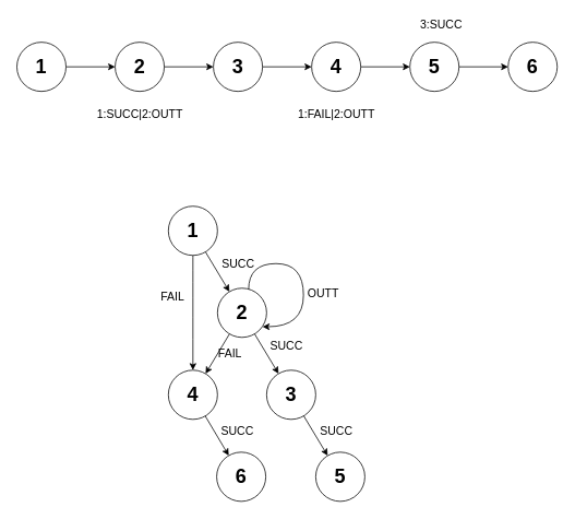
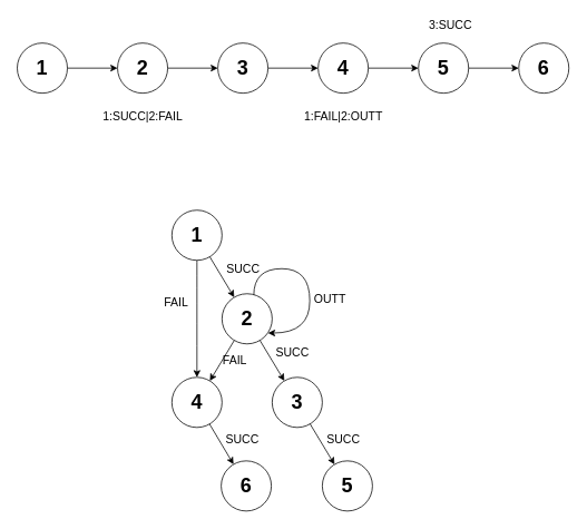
  <mxCell id="0" />
  <mxCell id="1" parent="0" />
  <mxCell id="2" style="edgeStyle=orthogonalEdgeStyle;rounded=0;orthogonalLoop=1;jettySize=auto;html=1;entryX=0;entryY=0.5;entryDx=0;entryDy=0;" edge="1" parent="1" source="3" target="5"><mxGeometry relative="1" as="geometry" /></mxCell>
  <mxCell id="3" value="1" style="ellipse;whiteSpace=wrap;html=1;aspect=fixed;fontSize=24;fontStyle=1" vertex="1" parent="1"><mxGeometry x="20" y="51" width="60" height="60" as="geometry" /></mxCell>
  <mxCell id="4" style="edgeStyle=orthogonalEdgeStyle;rounded=0;orthogonalLoop=1;jettySize=auto;html=1;entryX=0;entryY=0.5;entryDx=0;entryDy=0;" edge="1" parent="1" source="5" target="7"><mxGeometry relative="1" as="geometry" /></mxCell>
  <mxCell id="5" value="2" style="ellipse;whiteSpace=wrap;html=1;aspect=fixed;fontSize=24;fontStyle=1" vertex="1" parent="1"><mxGeometry x="140" y="51" width="60" height="60" as="geometry" /></mxCell>
  <mxCell id="6" style="edgeStyle=orthogonalEdgeStyle;rounded=0;orthogonalLoop=1;jettySize=auto;html=1;entryX=0;entryY=0.5;entryDx=0;entryDy=0;" edge="1" parent="1" source="7" target="9"><mxGeometry relative="1" as="geometry" /></mxCell>
  <mxCell id="7" value="3" style="ellipse;whiteSpace=wrap;html=1;aspect=fixed;fontSize=24;fontStyle=1" vertex="1" parent="1"><mxGeometry x="260" y="51" width="60" height="60" as="geometry" /></mxCell>
  <mxCell id="8" style="edgeStyle=orthogonalEdgeStyle;rounded=0;orthogonalLoop=1;jettySize=auto;html=1;entryX=0;entryY=0.5;entryDx=0;entryDy=0;" edge="1" parent="1" source="9" target="11"><mxGeometry relative="1" as="geometry" /></mxCell>
  <mxCell id="9" value="4" style="ellipse;whiteSpace=wrap;html=1;aspect=fixed;fontSize=24;fontStyle=1" vertex="1" parent="1"><mxGeometry x="380" y="51" width="60" height="60" as="geometry" /></mxCell>
  <mxCell id="10" style="edgeStyle=orthogonalEdgeStyle;rounded=0;orthogonalLoop=1;jettySize=auto;html=1;entryX=0;entryY=0.5;entryDx=0;entryDy=0;fontSize=24;" edge="1" parent="1" source="11" target="12"><mxGeometry relative="1" as="geometry" /></mxCell>
  <mxCell id="11" value="5" style="ellipse;whiteSpace=wrap;html=1;aspect=fixed;fontSize=24;fontStyle=1" vertex="1" parent="1"><mxGeometry x="500" y="51" width="60" height="60" as="geometry" /></mxCell>
  <mxCell id="12" value="6" style="ellipse;whiteSpace=wrap;html=1;aspect=fixed;fontSize=24;fontStyle=1" vertex="1" parent="1"><mxGeometry x="620" y="51" width="60" height="60" as="geometry" /></mxCell>
- <mxCell id="13" value="1:SUCC|2:OUTT" style="text;html=1;align=center;verticalAlign=middle;resizable=0;points=[];autosize=1;fontSize=14;" vertex="1" parent="1"><mxGeometry x="110" y="129" width="120" height="20" as="geometry" /></mxCell>
+ <mxCell id="13" value="1:SUCC|2:FAIL" style="text;html=1;align=center;verticalAlign=middle;resizable=0;points=[];autosize=1;fontSize=14;" vertex="1" parent="1"><mxGeometry x="110" y="129" width="120" height="20" as="geometry" /></mxCell>
  <mxCell id="14" value="1:FAIL|2:OUTT" style="text;html=1;align=center;verticalAlign=middle;resizable=0;points=[];autosize=1;fontSize=14;" vertex="1" parent="1"><mxGeometry x="360" y="129" width="100" height="20" as="geometry" /></mxCell>
  <mxCell id="15" value="3:SUCC" style="text;html=1;align=center;verticalAlign=middle;resizable=0;points=[];autosize=1;fontSize=14;" vertex="1" parent="1"><mxGeometry x="503" y="20" width="70" height="20" as="geometry" /></mxCell>
  <mxCell id="16" style="rounded=0;orthogonalLoop=1;jettySize=auto;html=1;fontSize=14;" edge="1" parent="1" source="18" target="22"><mxGeometry relative="1" as="geometry" /></mxCell>
  <mxCell id="17" style="edgeStyle=orthogonalEdgeStyle;curved=1;rounded=0;orthogonalLoop=1;jettySize=auto;html=1;fontSize=14;" edge="1" parent="1" source="18" target="28"><mxGeometry relative="1" as="geometry" /></mxCell>
  <mxCell id="18" value="1" style="ellipse;whiteSpace=wrap;html=1;aspect=fixed;fontSize=24;fontStyle=1" vertex="1" parent="1"><mxGeometry x="205" y="251" width="60" height="60" as="geometry" /></mxCell>
  <mxCell id="19" style="edgeStyle=none;rounded=0;orthogonalLoop=1;jettySize=auto;html=1;fontSize=14;" edge="1" parent="1" source="22" target="25"><mxGeometry relative="1" as="geometry" /></mxCell>
  <mxCell id="20" style="edgeStyle=none;rounded=0;orthogonalLoop=1;jettySize=auto;html=1;fontSize=14;" edge="1" parent="1" source="22" target="28"><mxGeometry relative="1" as="geometry" /></mxCell>
  <mxCell id="21" style="edgeStyle=orthogonalEdgeStyle;rounded=0;orthogonalLoop=1;jettySize=auto;html=1;fontSize=14;exitX=0.633;exitY=0.033;exitDx=0;exitDy=0;exitPerimeter=0;curved=1;" edge="1" parent="1" source="22"><mxGeometry relative="1" as="geometry"><mxPoint x="320" y="398" as="targetPoint" /><Array as="points"><mxPoint x="303" y="321" /><mxPoint x="370" y="321" /><mxPoint x="370" y="398" /></Array></mxGeometry></mxCell>
  <mxCell id="22" value="2" style="ellipse;whiteSpace=wrap;html=1;aspect=fixed;fontSize=24;fontStyle=1" vertex="1" parent="1"><mxGeometry x="265" y="351" width="60" height="60" as="geometry" /></mxCell>
  <mxCell id="23" value="&lt;div&gt;SUCC&lt;/div&gt;" style="text;html=1;align=center;verticalAlign=middle;resizable=0;points=[];autosize=1;fontSize=14;" vertex="1" parent="1"><mxGeometry x="265" y="311" width="50" height="20" as="geometry" /></mxCell>
  <mxCell id="24" style="edgeStyle=none;rounded=0;orthogonalLoop=1;jettySize=auto;html=1;fontSize=14;" edge="1" parent="1" source="25" target="30"><mxGeometry relative="1" as="geometry" /></mxCell>
  <mxCell id="25" value="3" style="ellipse;whiteSpace=wrap;html=1;aspect=fixed;fontSize=24;fontStyle=1" vertex="1" parent="1"><mxGeometry x="325" y="451" width="60" height="60" as="geometry" /></mxCell>
  <mxCell id="26" value="SUCC" style="text;html=1;align=center;verticalAlign=middle;resizable=0;points=[];autosize=1;fontSize=14;" vertex="1" parent="1"><mxGeometry x="324" y="411" width="50" height="20" as="geometry" /></mxCell>
  <mxCell id="27" style="edgeStyle=none;rounded=0;orthogonalLoop=1;jettySize=auto;html=1;fontSize=14;" edge="1" parent="1" source="28" target="32"><mxGeometry relative="1" as="geometry" /></mxCell>
  <mxCell id="28" value="4" style="ellipse;whiteSpace=wrap;html=1;aspect=fixed;fontSize=24;fontStyle=1" vertex="1" parent="1"><mxGeometry x="205" y="451" width="60" height="60" as="geometry" /></mxCell>
  <mxCell id="29" value="FAIL" style="text;html=1;align=center;verticalAlign=middle;resizable=0;points=[];autosize=1;fontSize=14;" vertex="1" parent="1"><mxGeometry x="260" y="421" width="40" height="20" as="geometry" /></mxCell>
  <mxCell id="30" value="5" style="ellipse;whiteSpace=wrap;html=1;aspect=fixed;fontSize=24;fontStyle=1" vertex="1" parent="1"><mxGeometry x="385" y="551" width="60" height="60" as="geometry" /></mxCell>
  <mxCell id="31" value="SUCC" style="text;html=1;align=center;verticalAlign=middle;resizable=0;points=[];autosize=1;fontSize=14;" vertex="1" parent="1"><mxGeometry x="385" y="515" width="50" height="20" as="geometry" /></mxCell>
  <mxCell id="32" value="6" style="ellipse;whiteSpace=wrap;html=1;aspect=fixed;fontSize=24;fontStyle=1" vertex="1" parent="1"><mxGeometry x="264" y="551" width="60" height="60" as="geometry" /></mxCell>
  <mxCell id="33" value="SUCC" style="text;html=1;align=center;verticalAlign=middle;resizable=0;points=[];autosize=1;fontSize=14;" vertex="1" parent="1"><mxGeometry x="264" y="516" width="50" height="20" as="geometry" /></mxCell>
  <mxCell id="34" value="OUTT" style="text;html=1;align=center;verticalAlign=middle;resizable=0;points=[];autosize=1;fontSize=14;" vertex="1" parent="1"><mxGeometry x="369" y="348" width="50" height="20" as="geometry" /></mxCell>
  <mxCell id="35" value="FAIL" style="text;html=1;align=center;verticalAlign=middle;resizable=0;points=[];autosize=1;fontSize=14;" vertex="1" parent="1"><mxGeometry x="190" y="351" width="40" height="20" as="geometry" /></mxCell>
